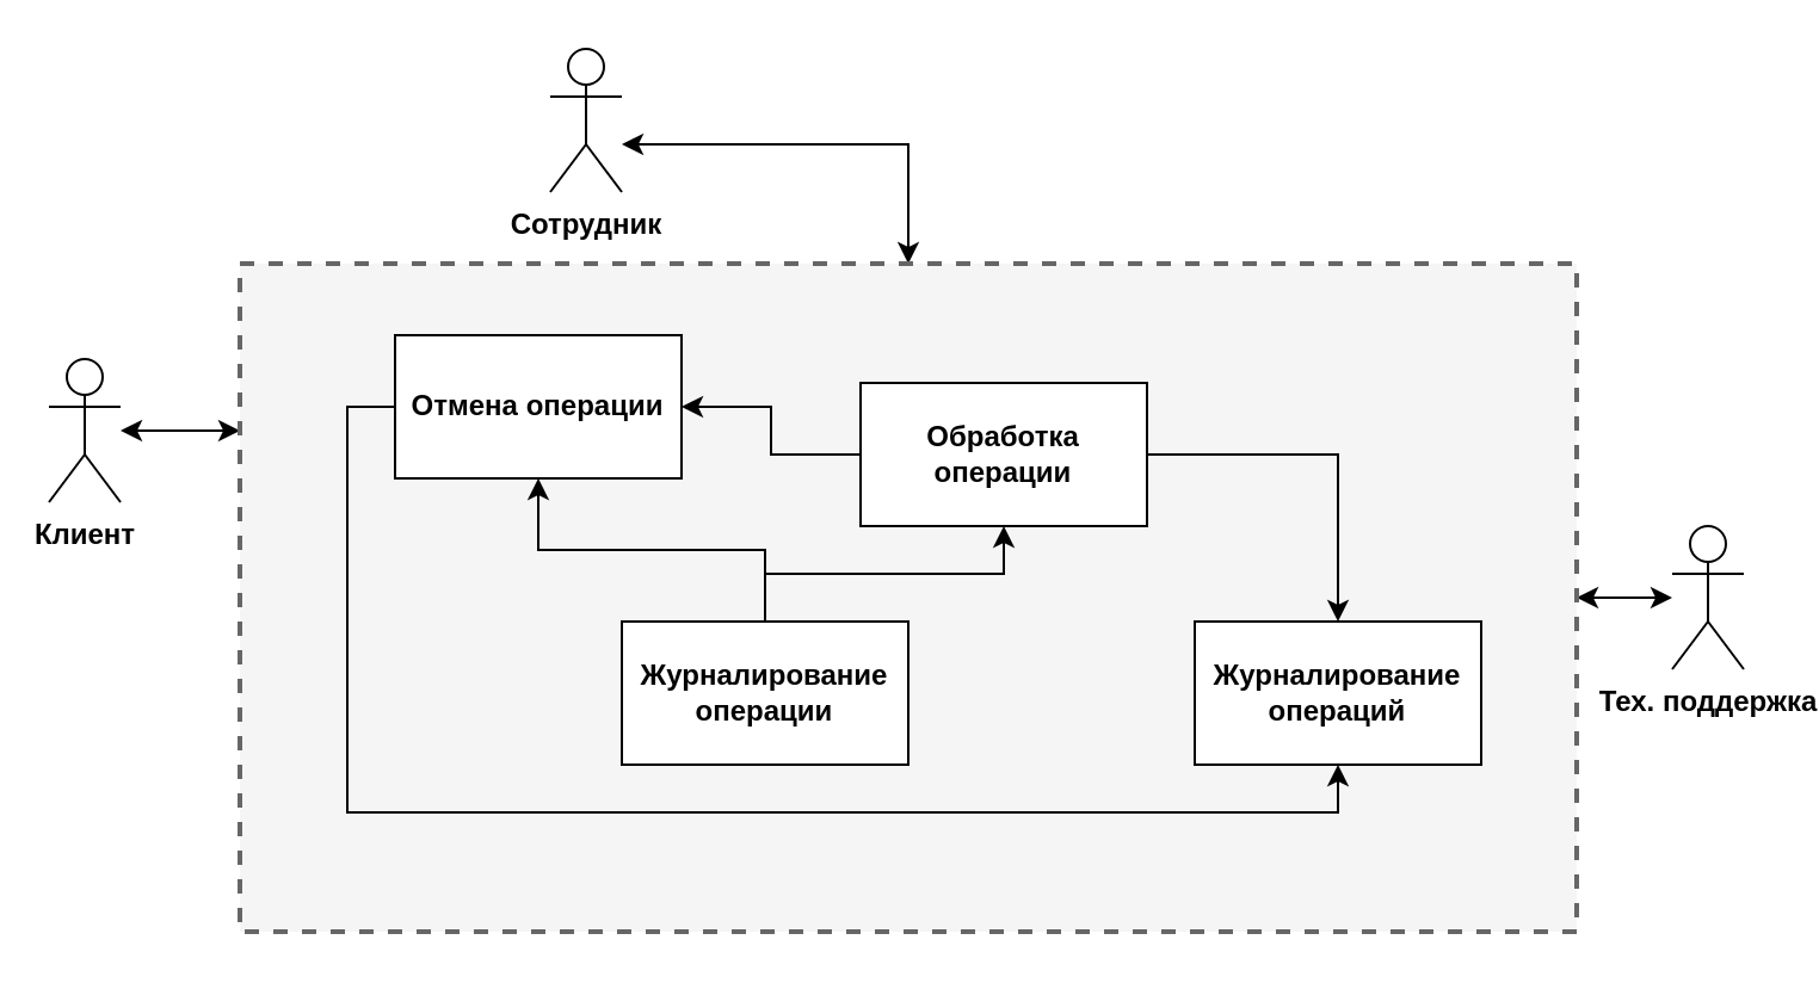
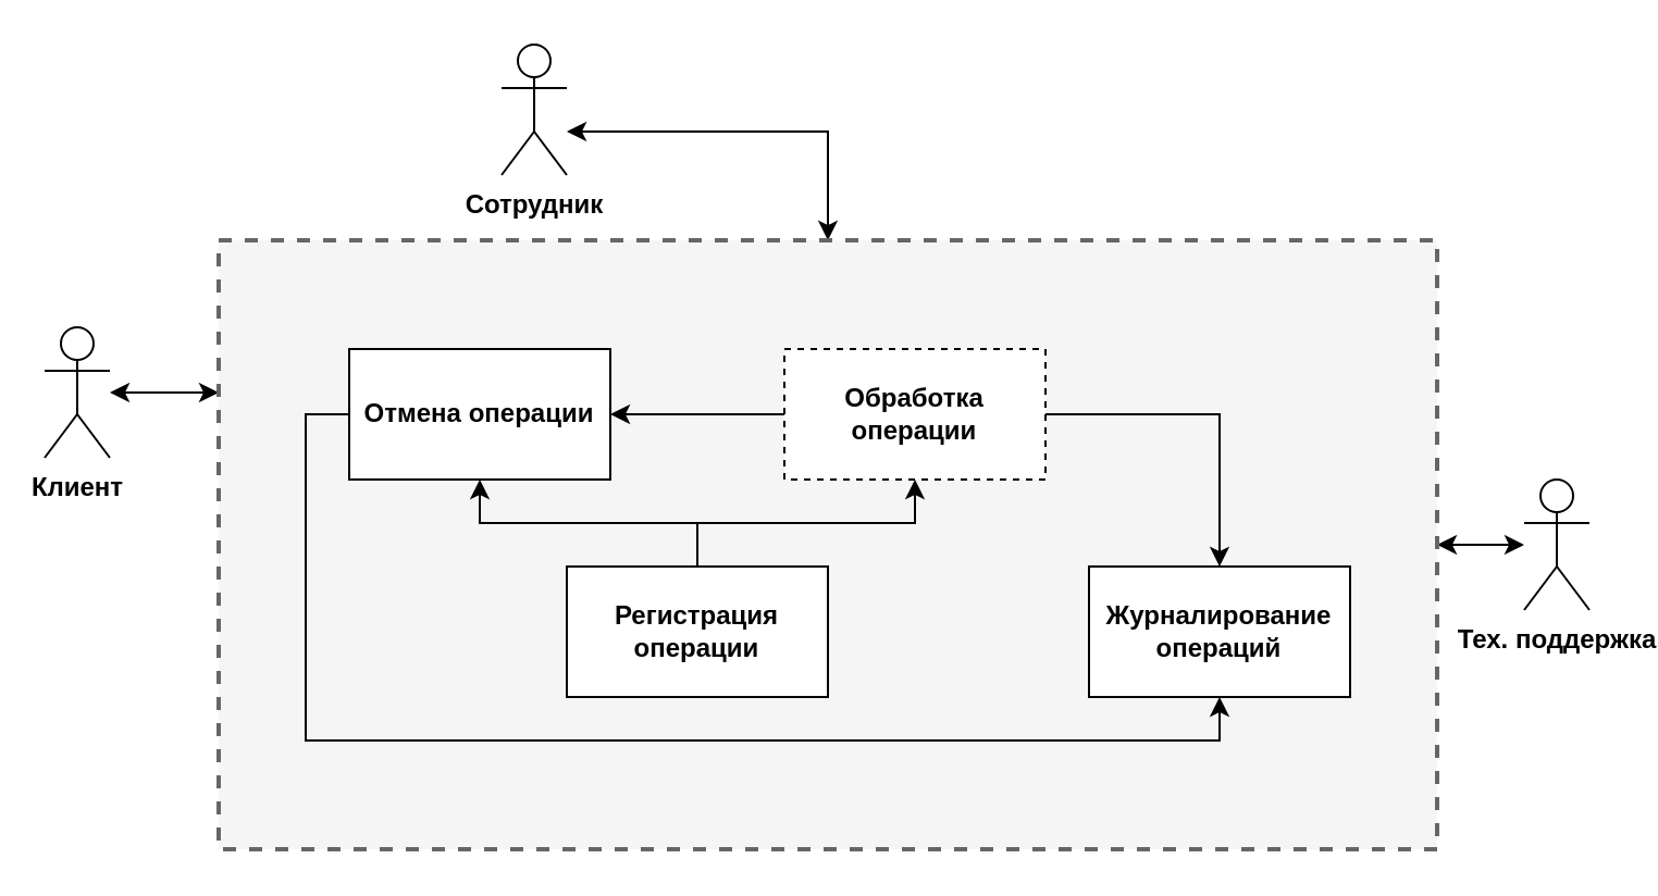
  <mxCell id="0" />
  <mxCell id="1" parent="0" />
  <mxCell id="2" style="edgeStyle=orthogonalEdgeStyle;rounded=0;orthogonalLoop=1;jettySize=auto;html=1;entryX=0;entryY=0.25;entryDx=0;entryDy=0;startArrow=classic;startFill=1;" edge="1" parent="1" source="3" target="8"><mxGeometry relative="1" as="geometry" /></mxCell>
  <mxCell id="3" value="&lt;b&gt;Клиент&lt;/b&gt;" style="shape=umlActor;verticalLabelPosition=bottom;verticalAlign=top;html=1;outlineConnect=0;" vertex="1" parent="1"><mxGeometry x="20" y="150" width="30" height="60" as="geometry" /></mxCell>
  <mxCell id="4" style="edgeStyle=orthogonalEdgeStyle;rounded=0;orthogonalLoop=1;jettySize=auto;html=1;entryX=0.5;entryY=0;entryDx=0;entryDy=0;startArrow=classic;startFill=1;" edge="1" parent="1" target="8"><mxGeometry relative="1" as="geometry"><mxPoint x="260" y="60" as="sourcePoint" /><Array as="points"><mxPoint x="260" y="60" /><mxPoint x="380" y="60" /></Array></mxGeometry></mxCell>
  <mxCell id="5" value="&lt;b&gt;Сотрудник&lt;/b&gt;" style="shape=umlActor;verticalLabelPosition=bottom;verticalAlign=top;html=1;outlineConnect=0;" vertex="1" parent="1"><mxGeometry x="230" y="20" width="30" height="60" as="geometry" /></mxCell>
  <mxCell id="6" style="edgeStyle=orthogonalEdgeStyle;rounded=0;orthogonalLoop=1;jettySize=auto;html=1;startArrow=classic;startFill=1;" edge="1" parent="1" source="7" target="8"><mxGeometry relative="1" as="geometry" /></mxCell>
  <mxCell id="7" value="&lt;b&gt;Тех. поддержка&lt;/b&gt;" style="shape=umlActor;verticalLabelPosition=bottom;verticalAlign=top;html=1;outlineConnect=0;" vertex="1" parent="1"><mxGeometry x="700" y="220" width="30" height="60" as="geometry" /></mxCell>
  <mxCell id="8" value="" style="rounded=0;whiteSpace=wrap;html=1;fillColor=#f5f5f5;strokeWidth=2;dashed=1;strokeColor=#666666;fontColor=#333333;" vertex="1" parent="1"><mxGeometry x="100" y="110" width="560" height="280" as="geometry" /></mxCell>
  <mxCell id="9" value="" style="edgeStyle=orthogonalEdgeStyle;rounded=0;orthogonalLoop=1;jettySize=auto;html=1;" edge="1" parent="1" source="11" target="14"><mxGeometry relative="1" as="geometry" /></mxCell>
  <mxCell id="10" value="" style="edgeStyle=orthogonalEdgeStyle;rounded=0;orthogonalLoop=1;jettySize=auto;html=1;" edge="1" parent="1" source="11" target="16"><mxGeometry relative="1" as="geometry" /></mxCell>
- <mxCell id="11" value="&lt;b&gt;Журналирование операции&lt;/b&gt;" style="rounded=0;whiteSpace=wrap;html=1;strokeWidth=1;" vertex="1" parent="1"><mxGeometry x="260" y="260" width="120" height="60" as="geometry" /></mxCell>
+ <mxCell id="11" value="&lt;b&gt;Регистрация операции&lt;/b&gt;" style="rounded=0;whiteSpace=wrap;html=1;strokeWidth=1;" vertex="1" parent="1"><mxGeometry x="260" y="260" width="120" height="60" as="geometry" /></mxCell>
  <mxCell id="12" style="edgeStyle=orthogonalEdgeStyle;rounded=0;orthogonalLoop=1;jettySize=auto;html=1;entryX=1;entryY=0.5;entryDx=0;entryDy=0;exitX=0;exitY=0.5;exitDx=0;exitDy=0;" edge="1" parent="1" source="14" target="16"><mxGeometry relative="1" as="geometry" /></mxCell>
  <mxCell id="13" value="" style="edgeStyle=orthogonalEdgeStyle;rounded=0;orthogonalLoop=1;jettySize=auto;html=1;" edge="1" parent="1" source="14" target="17"><mxGeometry relative="1" as="geometry" /></mxCell>
- <mxCell id="14" value="&lt;b&gt;Обработка операции&lt;/b&gt;" style="rounded=0;whiteSpace=wrap;html=1;strokeWidth=1;" vertex="1" parent="1"><mxGeometry x="360" y="160" width="120" height="60" as="geometry" /></mxCell>
+ <mxCell id="14" value="&lt;b&gt;Обработка операции&lt;/b&gt;" style="rounded=0;whiteSpace=wrap;html=1;strokeWidth=1;dashed=1;" vertex="1" parent="1"><mxGeometry x="360" y="160" width="120" height="60" as="geometry" /></mxCell>
  <mxCell id="15" style="edgeStyle=orthogonalEdgeStyle;rounded=0;orthogonalLoop=1;jettySize=auto;html=1;exitX=0;exitY=0.5;exitDx=0;exitDy=0;entryX=0.5;entryY=1;entryDx=0;entryDy=0;" edge="1" parent="1" source="16" target="17"><mxGeometry relative="1" as="geometry" /></mxCell>
- <mxCell id="16" value="&lt;b&gt;Отмена операции&lt;/b&gt;" style="rounded=0;whiteSpace=wrap;html=1;strokeWidth=1;" vertex="1" parent="1"><mxGeometry x="165" y="140" width="120" height="60" as="geometry" /></mxCell>
+ <mxCell id="16" value="&lt;b&gt;Отмена операции&lt;/b&gt;" style="rounded=0;whiteSpace=wrap;html=1;strokeWidth=1;" vertex="1" parent="1"><mxGeometry x="160" y="160" width="120" height="60" as="geometry" /></mxCell>
  <mxCell id="17" value="&lt;b&gt;Журналирование&lt;br&gt;операций&lt;br&gt;&lt;/b&gt;" style="rounded=0;whiteSpace=wrap;html=1;strokeWidth=1;" vertex="1" parent="1"><mxGeometry x="500" y="260" width="120" height="60" as="geometry" /></mxCell>
  <mxCell id="18" style="edgeStyle=orthogonalEdgeStyle;rounded=0;orthogonalLoop=1;jettySize=auto;html=1;exitX=0.5;exitY=1;exitDx=0;exitDy=0;" edge="1" parent="1" source="17" target="17"><mxGeometry relative="1" as="geometry" /></mxCell>
